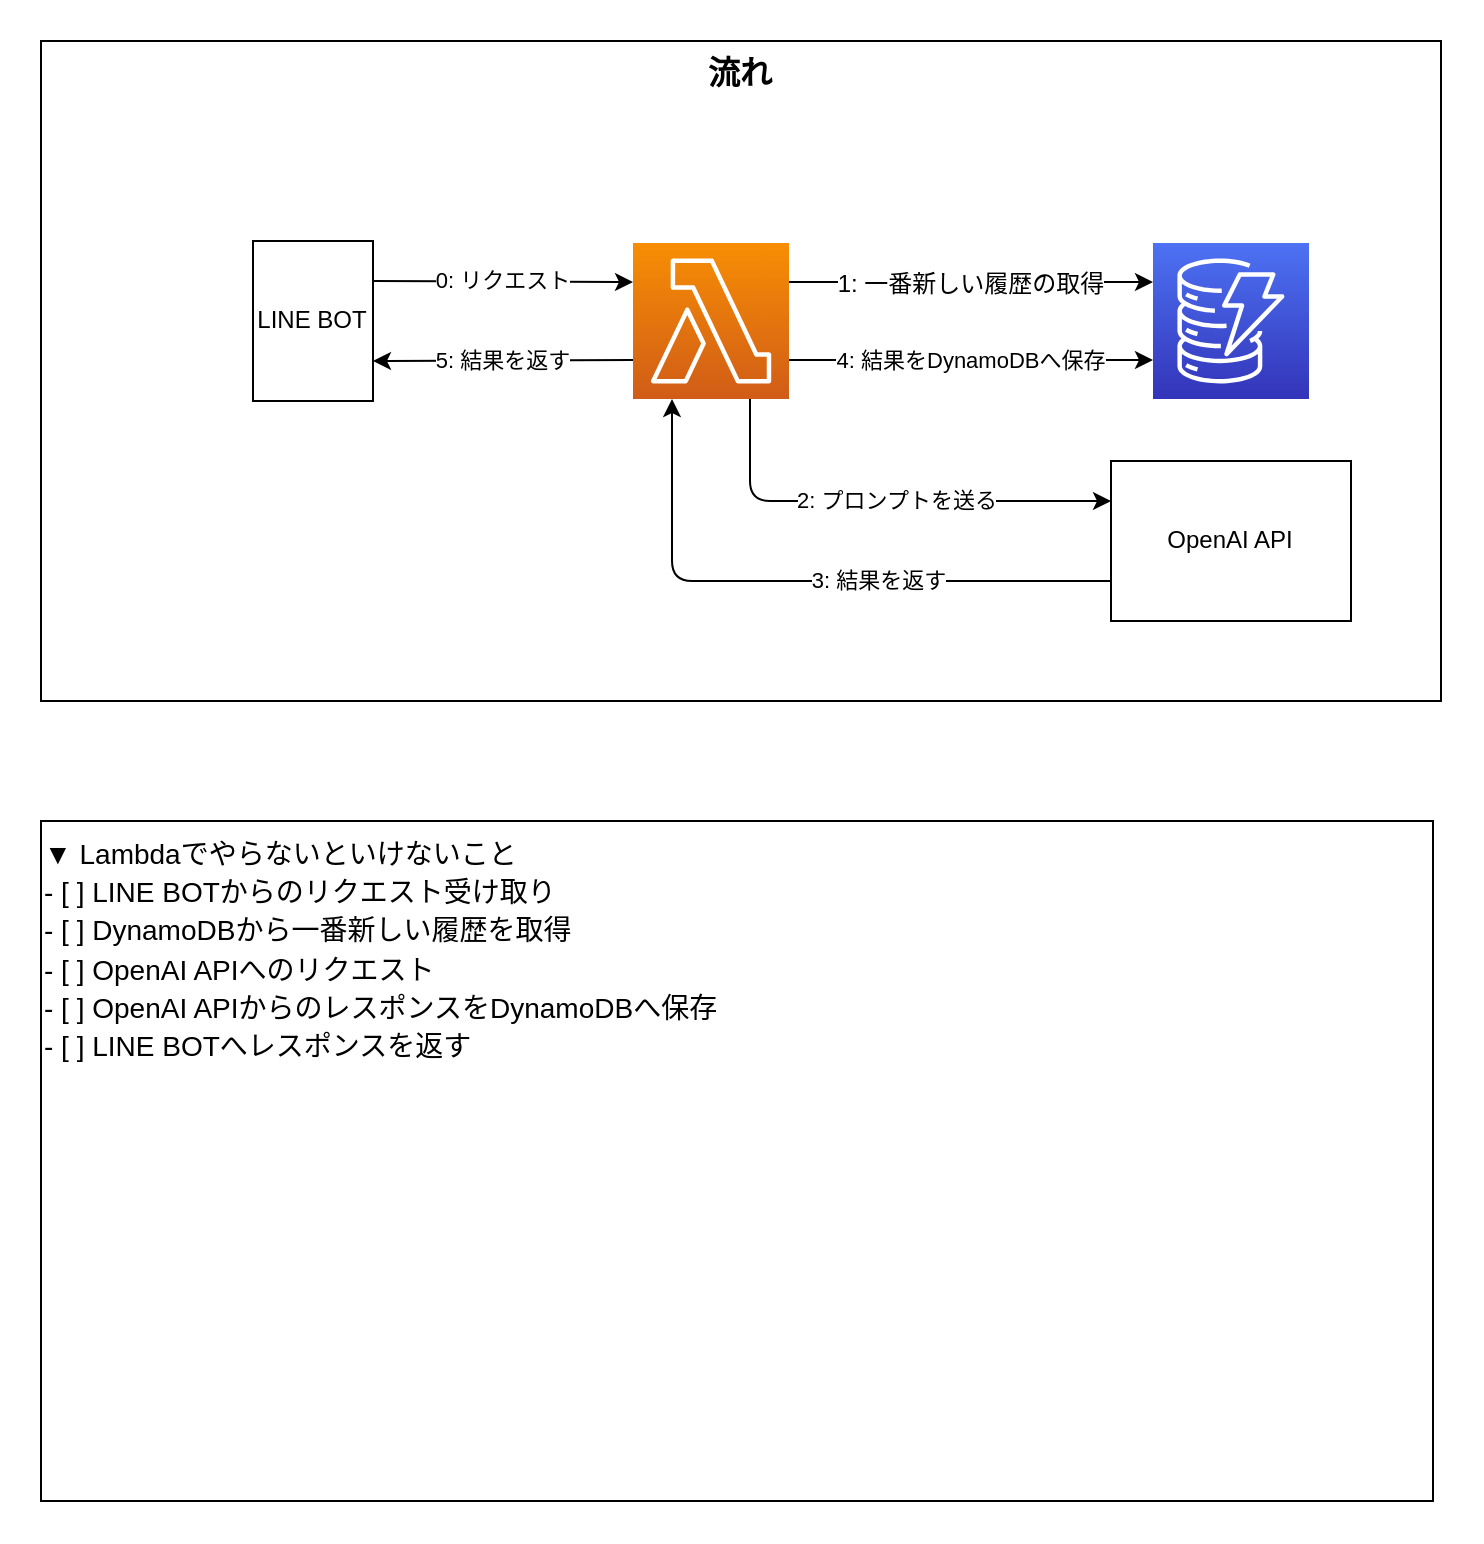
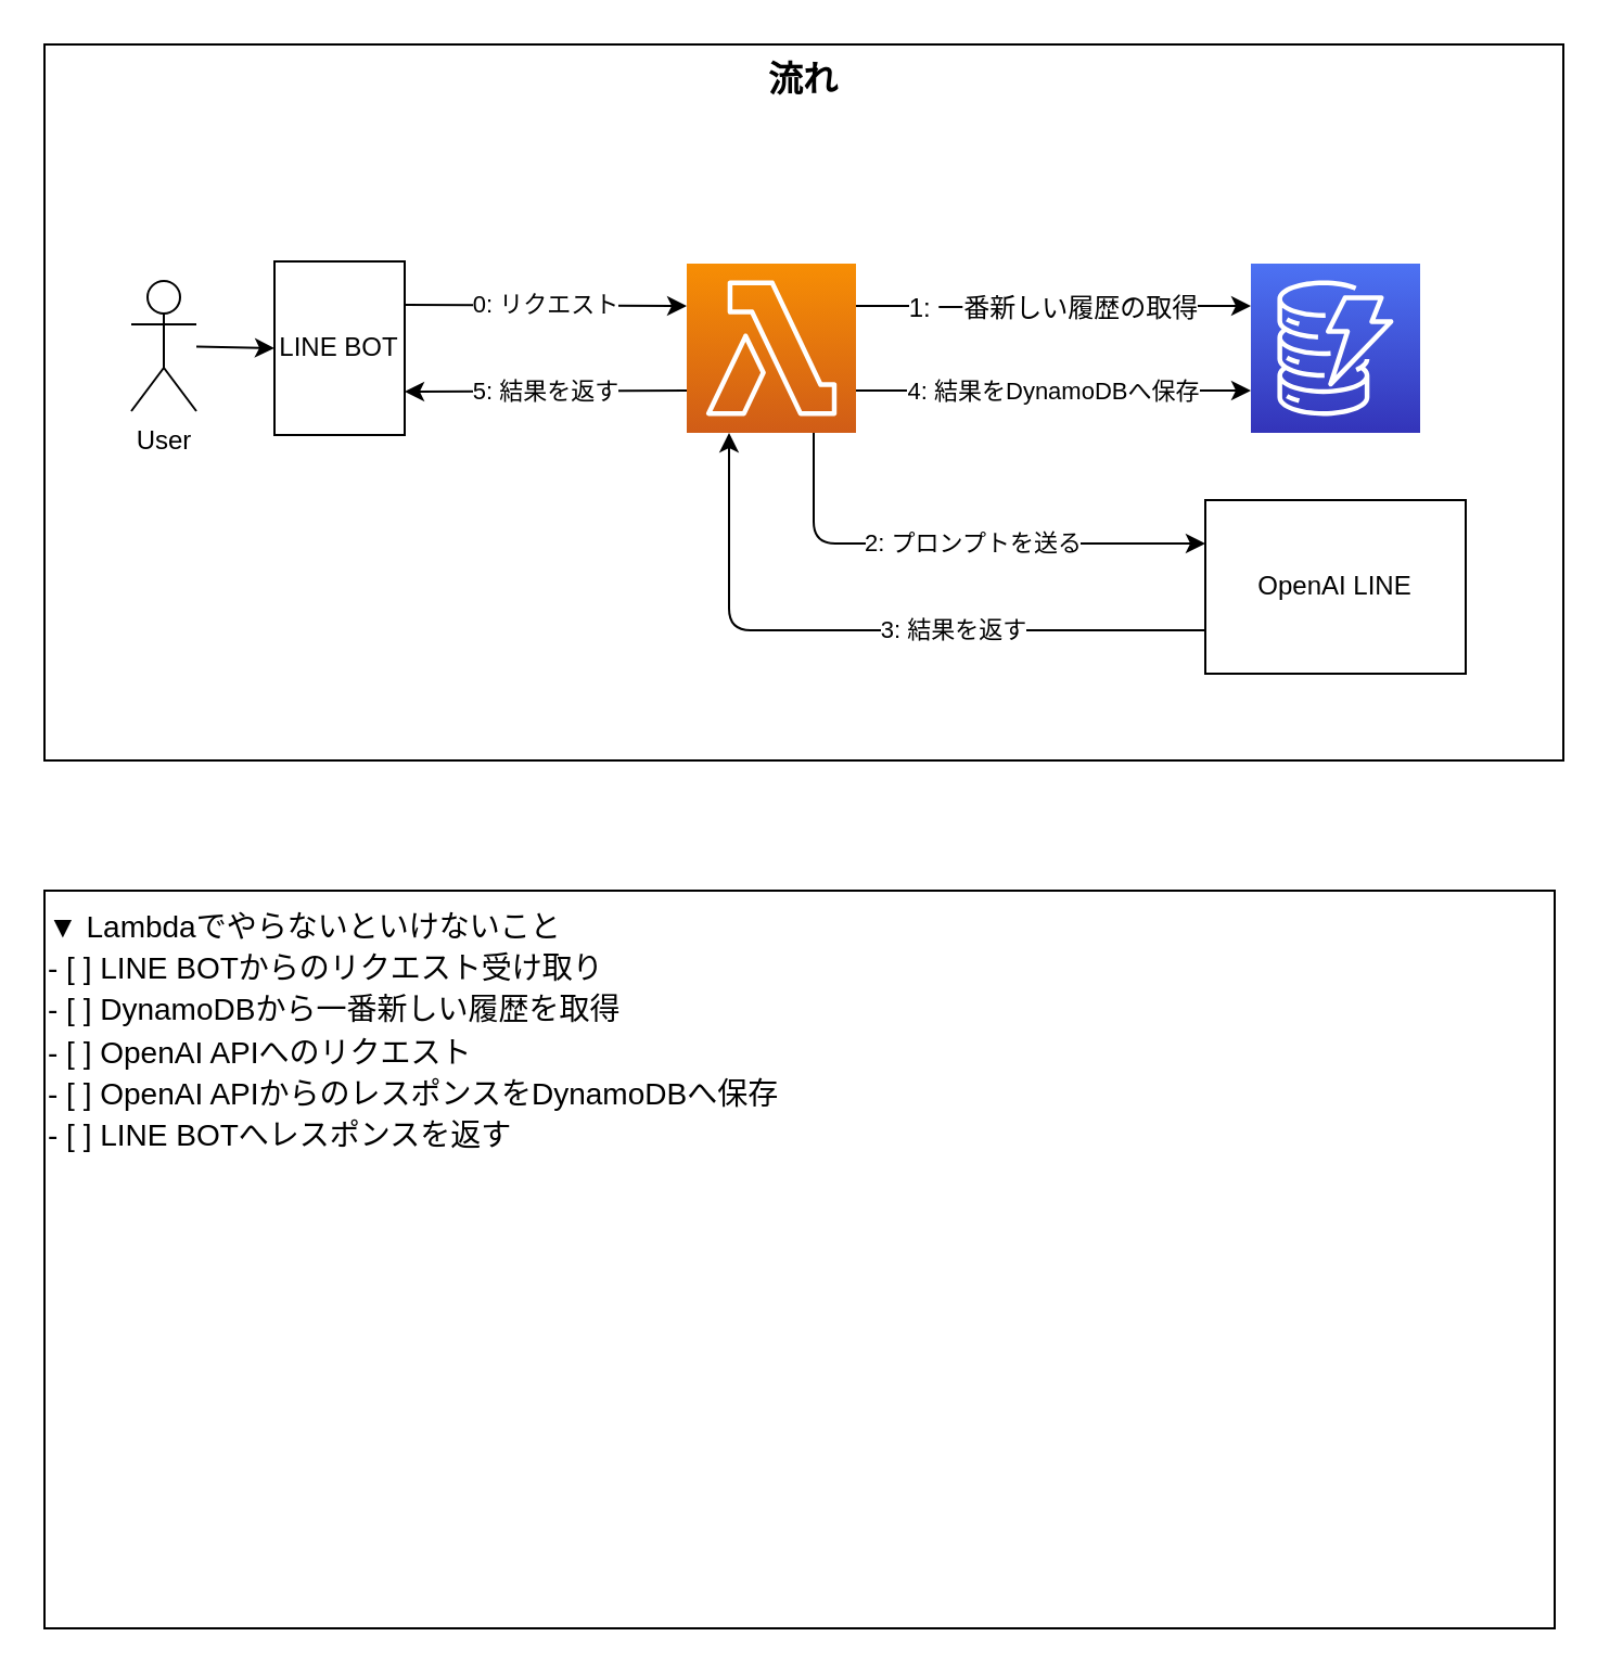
  <mxCell id="0" />
  <mxCell id="1" parent="0" />
  <mxCell id="2" value="&lt;div style=&quot;font-size: 16px;&quot;&gt;&lt;span style=&quot;background-color: initial; font-size: 16px;&quot;&gt;流れ&lt;/span&gt;&lt;/div&gt;" style="rounded=0;whiteSpace=wrap;html=1;labelBackgroundColor=none;fontColor=default;fillColor=none;align=center;verticalAlign=top;fontSize=16;fontStyle=1" vertex="1" parent="1"><mxGeometry x="20" y="20" width="700" height="330" as="geometry" /></mxCell>
  <mxCell id="3" value="" style="sketch=0;points=[[0,0,0],[0.25,0,0],[0.5,0,0],[0.75,0,0],[1,0,0],[0,1,0],[0.25,1,0],[0.5,1,0],[0.75,1,0],[1,1,0],[0,0.25,0],[0,0.5,0],[0,0.75,0],[1,0.25,0],[1,0.5,0],[1,0.75,0]];outlineConnect=0;fontColor=#232F3E;gradientColor=#4D72F3;gradientDirection=north;fillColor=#3334B9;strokeColor=#ffffff;dashed=0;verticalLabelPosition=bottom;verticalAlign=top;align=center;html=1;fontSize=12;fontStyle=0;aspect=fixed;shape=mxgraph.aws4.resourceIcon;resIcon=mxgraph.aws4.dynamodb;" parent="1" vertex="1"><mxGeometry x="576" y="121" width="78" height="78" as="geometry" /></mxCell>
  <mxCell id="4" value="2: プロンプトを送る" style="edgeStyle=orthogonalEdgeStyle;html=1;fontColor=default;exitX=0.75;exitY=1;exitDx=0;exitDy=0;exitPerimeter=0;entryX=0;entryY=0.25;entryDx=0;entryDy=0;" edge="1" parent="1" source="8" target="14"><mxGeometry x="0.064" relative="1" as="geometry"><mxPoint x="1" as="offset" /></mxGeometry></mxCell>
  <mxCell id="5" value="4: 結果をDynamoDBへ保存" style="edgeStyle=none;html=1;entryX=0;entryY=0.75;entryDx=0;entryDy=0;entryPerimeter=0;fontColor=default;exitX=1;exitY=0.75;exitDx=0;exitDy=0;exitPerimeter=0;" edge="1" parent="1" source="8" target="3"><mxGeometry relative="1" as="geometry" /></mxCell>
  <mxCell id="6" value="5: 結果を返す" style="edgeStyle=none;html=1;exitX=0;exitY=0.75;exitDx=0;exitDy=0;exitPerimeter=0;entryX=1;entryY=0.75;entryDx=0;entryDy=0;fontColor=default;" edge="1" parent="1" source="8" target="10"><mxGeometry relative="1" as="geometry"><mxPoint as="offset" /></mxGeometry></mxCell>
  <mxCell id="7" value="&lt;font style=&quot;font-size: 12px;&quot;&gt;1: 一番新しい履歴の取得&lt;/font&gt;" style="html=1;exitX=1;exitY=0.25;exitDx=0;exitDy=0;exitPerimeter=0;entryX=0;entryY=0.25;entryDx=0;entryDy=0;entryPerimeter=0;fontSize=14;fontColor=default;" edge="1" parent="1" source="8" target="3"><mxGeometry relative="1" as="geometry" /></mxCell>
  <mxCell id="8" value="" style="sketch=0;points=[[0,0,0],[0.25,0,0],[0.5,0,0],[0.75,0,0],[1,0,0],[0,1,0],[0.25,1,0],[0.5,1,0],[0.75,1,0],[1,1,0],[0,0.25,0],[0,0.5,0],[0,0.75,0],[1,0.25,0],[1,0.5,0],[1,0.75,0]];outlineConnect=0;fontColor=#232F3E;gradientColor=#F78E04;gradientDirection=north;fillColor=#D05C17;strokeColor=#ffffff;dashed=0;verticalLabelPosition=bottom;verticalAlign=top;align=center;html=1;fontSize=12;fontStyle=0;aspect=fixed;shape=mxgraph.aws4.resourceIcon;resIcon=mxgraph.aws4.lambda;" parent="1" vertex="1"><mxGeometry x="316" y="121" width="78" height="78" as="geometry" /></mxCell>
  <mxCell id="9" value="0: リクエスト" style="edgeStyle=none;html=1;exitX=1;exitY=0.25;exitDx=0;exitDy=0;entryX=0;entryY=0.25;entryDx=0;entryDy=0;entryPerimeter=0;" parent="1" source="10" target="8" edge="1"><mxGeometry relative="1" as="geometry" /></mxCell>
  <mxCell id="10" value="LINE BOT" style="whiteSpace=wrap;html=1;aspect=fixed;" parent="1" vertex="1"><mxGeometry x="126" y="120" width="60" height="80" as="geometry" /></mxCell>
+ <mxCell id="11" style="edgeStyle=none;html=1;entryX=0;entryY=0.5;entryDx=0;entryDy=0;" parent="1" source="12" target="10" edge="1"><mxGeometry relative="1" as="geometry" /></mxCell>
+ <mxCell id="12" value="User" style="shape=umlActor;verticalLabelPosition=bottom;verticalAlign=top;html=1;outlineConnect=0;" parent="1" vertex="1"><mxGeometry x="60" y="129" width="30" height="60" as="geometry" /></mxCell>
  <mxCell id="13" value="3: 結果を返す" style="edgeStyle=orthogonalEdgeStyle;html=1;fontColor=default;entryX=0.25;entryY=1;entryDx=0;entryDy=0;entryPerimeter=0;exitX=0;exitY=0.75;exitDx=0;exitDy=0;" edge="1" parent="1" source="14" target="8"><mxGeometry x="-0.25" relative="1" as="geometry"><mxPoint x="430" y="210" as="targetPoint" /><mxPoint as="offset" /></mxGeometry></mxCell>
- <mxCell id="14" value="OpenAI API" style="rounded=0;whiteSpace=wrap;html=1;labelBackgroundColor=none;fontColor=default;fillColor=none;" vertex="1" parent="1"><mxGeometry x="555" y="230" width="120" height="80" as="geometry" /></mxCell>
+ <mxCell id="14" value="OpenAI LINE" style="rounded=0;whiteSpace=wrap;html=1;labelBackgroundColor=none;fontColor=default;fillColor=none;" vertex="1" parent="1"><mxGeometry x="555" y="230" width="120" height="80" as="geometry" /></mxCell>
  <mxCell id="15" value="&lt;font style=&quot;font-size: 14px;&quot;&gt;▼ Lambdaでやらないといけないこと&lt;br&gt;- [ ] LINE BOTからのリクエスト受け取り&lt;br&gt;- [ ] DynamoDBから一番新しい履歴を取得&lt;br&gt;- [ ] OpenAI APIへのリクエスト&lt;br&gt;- [ ] OpenAI APIからのレスポンスをDynamoDBへ保存&lt;br&gt;- [ ] LINE BOTへレスポンスを返す&lt;br&gt;&lt;/font&gt;" style="rounded=0;whiteSpace=wrap;html=1;labelBackgroundColor=none;fontSize=16;fontColor=default;fillColor=none;align=left;verticalAlign=top;" vertex="1" parent="1"><mxGeometry x="20" y="410" width="696" height="340" as="geometry" /></mxCell>
